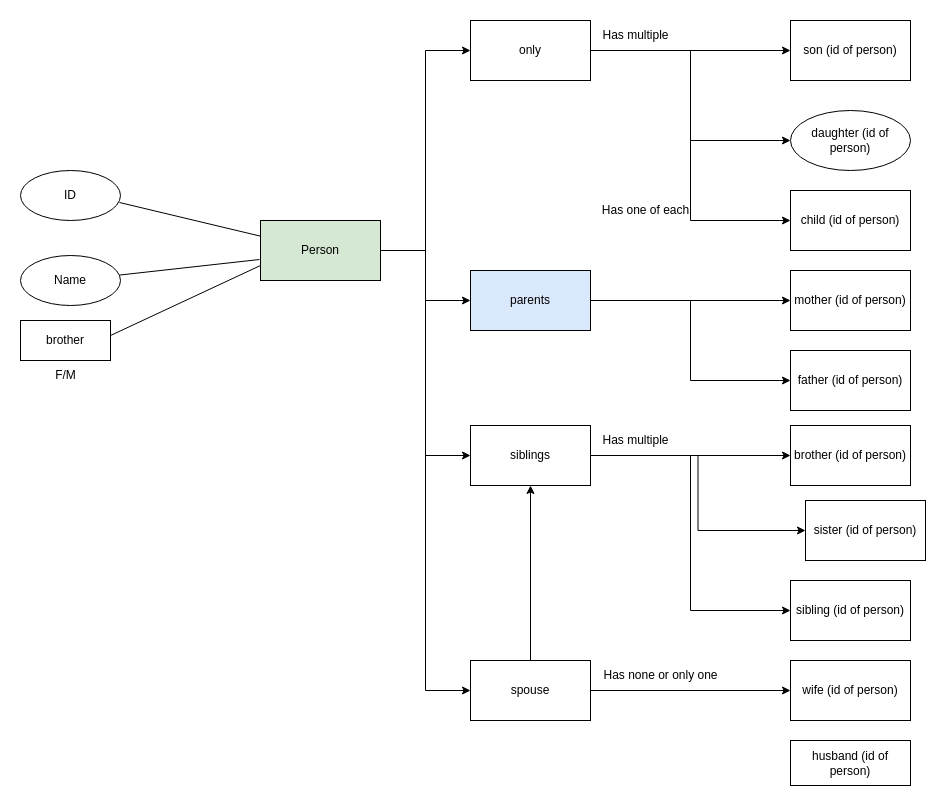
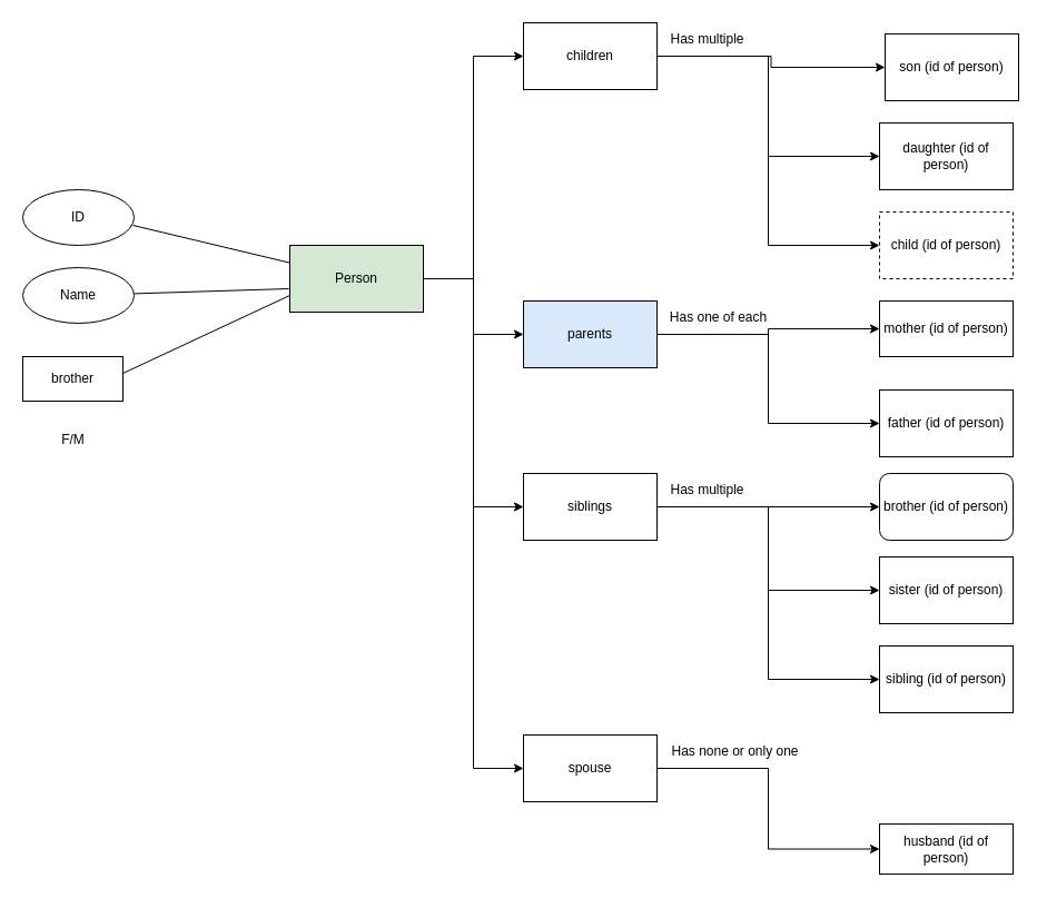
  <mxCell id="0" />
  <mxCell id="1" parent="0" />
  <mxCell id="2" style="edgeStyle=orthogonalEdgeStyle;rounded=0;orthogonalLoop=1;jettySize=auto;html=1;entryX=0;entryY=0.5;entryDx=0;entryDy=0;" edge="1" parent="1" source="6" target="16"><mxGeometry relative="1" as="geometry" /></mxCell>
  <mxCell id="3" style="edgeStyle=orthogonalEdgeStyle;rounded=0;orthogonalLoop=1;jettySize=auto;html=1;entryX=0;entryY=0.5;entryDx=0;entryDy=0;" edge="1" parent="1" source="6" target="19"><mxGeometry relative="1" as="geometry" /></mxCell>
  <mxCell id="4" style="edgeStyle=orthogonalEdgeStyle;rounded=0;orthogonalLoop=1;jettySize=auto;html=1;entryX=0;entryY=0.5;entryDx=0;entryDy=0;" edge="1" parent="1" source="6" target="23"><mxGeometry relative="1" as="geometry" /></mxCell>
  <mxCell id="5" style="edgeStyle=orthogonalEdgeStyle;rounded=0;orthogonalLoop=1;jettySize=auto;html=1;entryX=0;entryY=0.5;entryDx=0;entryDy=0;" edge="1" parent="1" source="6" target="26"><mxGeometry relative="1" as="geometry" /></mxCell>
  <mxCell id="6" value="Person" style="rounded=0;whiteSpace=wrap;html=1;fillColor=#d5e8d4;" vertex="1" parent="1"><mxGeometry x="260" y="220" width="120" height="60" as="geometry" /></mxCell>
  <mxCell id="7" value="ID" style="ellipse;whiteSpace=wrap;html=1;" vertex="1" parent="1"><mxGeometry x="20" y="170" width="100" height="50" as="geometry" /></mxCell>
- <mxCell id="8" value="Name" style="ellipse;whiteSpace=wrap;html=1;" vertex="1" parent="1"><mxGeometry x="20" y="255" width="100" height="50" as="geometry" /></mxCell>
+ <mxCell id="8" value="Name" style="ellipse;whiteSpace=wrap;html=1;" vertex="1" parent="1"><mxGeometry x="20" y="240" width="100" height="50" as="geometry" /></mxCell>
  <mxCell id="9" value="" style="endArrow=none;html=1;rounded=0;exitX=0.99;exitY=0.64;exitDx=0;exitDy=0;exitPerimeter=0;" edge="1" parent="1" source="7" target="6"><mxGeometry width="50" height="50" relative="1" as="geometry"><mxPoint x="220" y="250" as="sourcePoint" /><mxPoint x="310" y="260" as="targetPoint" /></mxGeometry></mxCell>
  <mxCell id="10" value="" style="endArrow=none;html=1;rounded=0;entryX=-0.008;entryY=0.65;entryDx=0;entryDy=0;entryPerimeter=0;" edge="1" parent="1" source="8" target="6"><mxGeometry width="50" height="50" relative="1" as="geometry"><mxPoint x="260" y="310" as="sourcePoint" /><mxPoint x="240" y="260" as="targetPoint" /></mxGeometry></mxCell>
  <mxCell id="11" value="" style="endArrow=none;html=1;rounded=0;entryX=1;entryY=0.5;entryDx=0;entryDy=0;exitX=0;exitY=0.75;exitDx=0;exitDy=0;" edge="1" parent="1" source="6"><mxGeometry width="50" height="50" relative="1" as="geometry"><mxPoint x="260" y="310" as="sourcePoint" /><mxPoint x="110" y="335" as="targetPoint" /></mxGeometry></mxCell>
- <mxCell id="12" value="F/M" style="text;html=1;align=center;verticalAlign=middle;resizable=0;points=[];autosize=1;strokeColor=none;fillColor=none;" vertex="1" parent="1"><mxGeometry x="45" y="360" width="40" height="30" as="geometry" /></mxCell>
+ <mxCell id="12" value="F/M" style="text;html=1;align=center;verticalAlign=middle;resizable=0;points=[];autosize=1;strokeColor=none;fillColor=none;" vertex="1" parent="1"><mxGeometry x="45" y="380" width="40" height="30" as="geometry" /></mxCell>
  <mxCell id="13" style="edgeStyle=orthogonalEdgeStyle;rounded=0;orthogonalLoop=1;jettySize=auto;html=1;entryX=0;entryY=0.5;entryDx=0;entryDy=0;" edge="1" parent="1" source="16" target="28"><mxGeometry relative="1" as="geometry" /></mxCell>
  <mxCell id="14" style="edgeStyle=orthogonalEdgeStyle;rounded=0;orthogonalLoop=1;jettySize=auto;html=1;entryX=0;entryY=0.5;entryDx=0;entryDy=0;" edge="1" parent="1" source="16" target="29"><mxGeometry relative="1" as="geometry" /></mxCell>
  <mxCell id="15" style="edgeStyle=orthogonalEdgeStyle;rounded=0;orthogonalLoop=1;jettySize=auto;html=1;entryX=0;entryY=0.5;entryDx=0;entryDy=0;" edge="1" parent="1" source="16" target="30"><mxGeometry relative="1" as="geometry" /></mxCell>
- <mxCell id="16" value="only" style="rounded=0;whiteSpace=wrap;html=1;" vertex="1" parent="1"><mxGeometry x="470" y="20" width="120" height="60" as="geometry" /></mxCell>
+ <mxCell id="16" value="children" style="rounded=0;whiteSpace=wrap;html=1;" vertex="1" parent="1"><mxGeometry x="470" y="20" width="120" height="60" as="geometry" /></mxCell>
  <mxCell id="17" style="edgeStyle=orthogonalEdgeStyle;rounded=0;orthogonalLoop=1;jettySize=auto;html=1;entryX=0;entryY=0.5;entryDx=0;entryDy=0;" edge="1" parent="1" source="19" target="31"><mxGeometry relative="1" as="geometry" /></mxCell>
  <mxCell id="18" style="edgeStyle=orthogonalEdgeStyle;rounded=0;orthogonalLoop=1;jettySize=auto;html=1;entryX=0;entryY=0.5;entryDx=0;entryDy=0;" edge="1" parent="1" source="19" target="32"><mxGeometry relative="1" as="geometry" /></mxCell>
  <mxCell id="19" value="parents" style="rounded=0;whiteSpace=wrap;html=1;fillColor=#dae8fc;" vertex="1" parent="1"><mxGeometry x="470" y="270" width="120" height="60" as="geometry" /></mxCell>
  <mxCell id="20" style="edgeStyle=orthogonalEdgeStyle;rounded=0;orthogonalLoop=1;jettySize=auto;html=1;" edge="1" parent="1" source="23" target="34"><mxGeometry relative="1" as="geometry" /></mxCell>
  <mxCell id="21" style="edgeStyle=orthogonalEdgeStyle;rounded=0;orthogonalLoop=1;jettySize=auto;html=1;entryX=0;entryY=0.5;entryDx=0;entryDy=0;" edge="1" parent="1" source="23" target="36"><mxGeometry relative="1" as="geometry" /></mxCell>
  <mxCell id="22" style="edgeStyle=orthogonalEdgeStyle;rounded=0;orthogonalLoop=1;jettySize=auto;html=1;entryX=0;entryY=0.5;entryDx=0;entryDy=0;" edge="1" parent="1" source="23" target="35"><mxGeometry relative="1" as="geometry" /></mxCell>
  <mxCell id="23" value="siblings" style="rounded=0;whiteSpace=wrap;html=1;" vertex="1" parent="1"><mxGeometry x="470" y="425" width="120" height="60" as="geometry" /></mxCell>
- <mxCell id="24" style="edgeStyle=orthogonalEdgeStyle;rounded=0;orthogonalLoop=1;jettySize=auto;html=1;entryX=0;entryY=0.5;entryDx=0;entryDy=0;" edge="1" parent="1" source="26" target="38"><mxGeometry relative="1" as="geometry" /></mxCell>
- <mxCell id="25" style="edgeStyle=orthogonalEdgeStyle;rounded=0;orthogonalLoop=1;jettySize=auto;html=1;" edge="1" parent="1" source="26" target="23"><mxGeometry relative="1" as="geometry" /></mxCell>
+ <mxCell id="25" style="edgeStyle=orthogonalEdgeStyle;rounded=0;orthogonalLoop=1;jettySize=auto;html=1;entryX=0;entryY=0.5;entryDx=0;entryDy=0;" edge="1" parent="1" source="26" target="39"><mxGeometry relative="1" as="geometry" /></mxCell>
  <mxCell id="26" value="spouse" style="rounded=0;whiteSpace=wrap;html=1;" vertex="1" parent="1"><mxGeometry x="470" y="660" width="120" height="60" as="geometry" /></mxCell>
  <mxCell id="27" value="brother" style="rounded=0;whiteSpace=wrap;html=1;" vertex="1" parent="1"><mxGeometry x="20" y="320" width="90" height="40" as="geometry" /></mxCell>
- <mxCell id="28" value="son (id of person)" style="rounded=0;whiteSpace=wrap;html=1;" vertex="1" parent="1"><mxGeometry x="790" y="20" width="120" height="60" as="geometry" /></mxCell>
- <mxCell id="29" value="daughter (id of person)" style="ellipse;whiteSpace=wrap;html=1;" vertex="1" parent="1"><mxGeometry x="790" y="110" width="120" height="60" as="geometry" /></mxCell>
- <mxCell id="30" value="child (id of person)" style="rounded=0;whiteSpace=wrap;html=1;" vertex="1" parent="1"><mxGeometry x="790" y="190" width="120" height="60" as="geometry" /></mxCell>
- <mxCell id="31" value="mother (id of person)" style="rounded=0;whiteSpace=wrap;html=1;" vertex="1" parent="1"><mxGeometry x="790" y="270" width="120" height="60" as="geometry" /></mxCell>
+ <mxCell id="28" value="son (id of person)" style="rounded=0;whiteSpace=wrap;html=1;" vertex="1" parent="1"><mxGeometry x="795" y="30" width="120" height="60" as="geometry" /></mxCell>
+ <mxCell id="29" value="daughter (id of person)" style="rounded=0;whiteSpace=wrap;html=1;" vertex="1" parent="1"><mxGeometry x="790" y="110" width="120" height="60" as="geometry" /></mxCell>
+ <mxCell id="30" value="child (id of person)" style="rounded=0;whiteSpace=wrap;html=1;dashed=1;" vertex="1" parent="1"><mxGeometry x="790" y="190" width="120" height="60" as="geometry" /></mxCell>
+ <mxCell id="31" value="mother (id of person)" style="rounded=0;whiteSpace=wrap;html=1;" vertex="1" parent="1"><mxGeometry x="790" y="270" width="120" height="50" as="geometry" /></mxCell>
  <mxCell id="32" value="father (id of person)" style="rounded=0;whiteSpace=wrap;html=1;" vertex="1" parent="1"><mxGeometry x="790" y="350" width="120" height="60" as="geometry" /></mxCell>
- <mxCell id="33" value="Has one of each" style="text;html=1;align=center;verticalAlign=middle;resizable=0;points=[];autosize=1;strokeColor=none;fillColor=none;" vertex="1" parent="1"><mxGeometry x="590" y="195" width="110" height="30" as="geometry" /></mxCell>
- <mxCell id="34" value="brother (id of person)" style="rounded=0;whiteSpace=wrap;html=1;" vertex="1" parent="1"><mxGeometry x="790" y="425" width="120" height="60" as="geometry" /></mxCell>
- <mxCell id="35" value="sister (id of person)" style="rounded=0;whiteSpace=wrap;html=1;" vertex="1" parent="1"><mxGeometry x="805" y="500" width="120" height="60" as="geometry" /></mxCell>
+ <mxCell id="33" value="Has one of each" style="text;html=1;align=center;verticalAlign=middle;resizable=0;points=[];autosize=1;strokeColor=none;fillColor=none;" vertex="1" parent="1"><mxGeometry x="590" y="270" width="110" height="30" as="geometry" /></mxCell>
+ <mxCell id="34" value="brother (id of person)" style="whiteSpace=wrap;html=1;rounded=1;" vertex="1" parent="1"><mxGeometry x="790" y="425" width="120" height="60" as="geometry" /></mxCell>
+ <mxCell id="35" value="sister (id of person)" style="rounded=0;whiteSpace=wrap;html=1;" vertex="1" parent="1"><mxGeometry x="790" y="500" width="120" height="60" as="geometry" /></mxCell>
  <mxCell id="36" value="sibling (id of person)" style="rounded=0;whiteSpace=wrap;html=1;" vertex="1" parent="1"><mxGeometry x="790" y="580" width="120" height="60" as="geometry" /></mxCell>
  <mxCell id="37" value="Has multiple" style="text;html=1;align=center;verticalAlign=middle;resizable=0;points=[];autosize=1;strokeColor=none;fillColor=none;" vertex="1" parent="1"><mxGeometry x="590" y="425" width="90" height="30" as="geometry" /></mxCell>
- <mxCell id="38" value="wife (id of person)" style="rounded=0;whiteSpace=wrap;html=1;" vertex="1" parent="1"><mxGeometry x="790" y="660" width="120" height="60" as="geometry" /></mxCell>
  <mxCell id="39" value="husband (id of person)" style="rounded=0;whiteSpace=wrap;html=1;" vertex="1" parent="1"><mxGeometry x="790" y="740" width="120" height="45" as="geometry" /></mxCell>
  <mxCell id="40" value="Has multiple" style="text;html=1;align=center;verticalAlign=middle;resizable=0;points=[];autosize=1;strokeColor=none;fillColor=none;" vertex="1" parent="1"><mxGeometry x="590" y="20" width="90" height="30" as="geometry" /></mxCell>
  <mxCell id="41" value="Has none or only one" style="text;html=1;align=center;verticalAlign=middle;resizable=0;points=[];autosize=1;strokeColor=none;fillColor=none;" vertex="1" parent="1"><mxGeometry x="590" y="660" width="140" height="30" as="geometry" /></mxCell>
